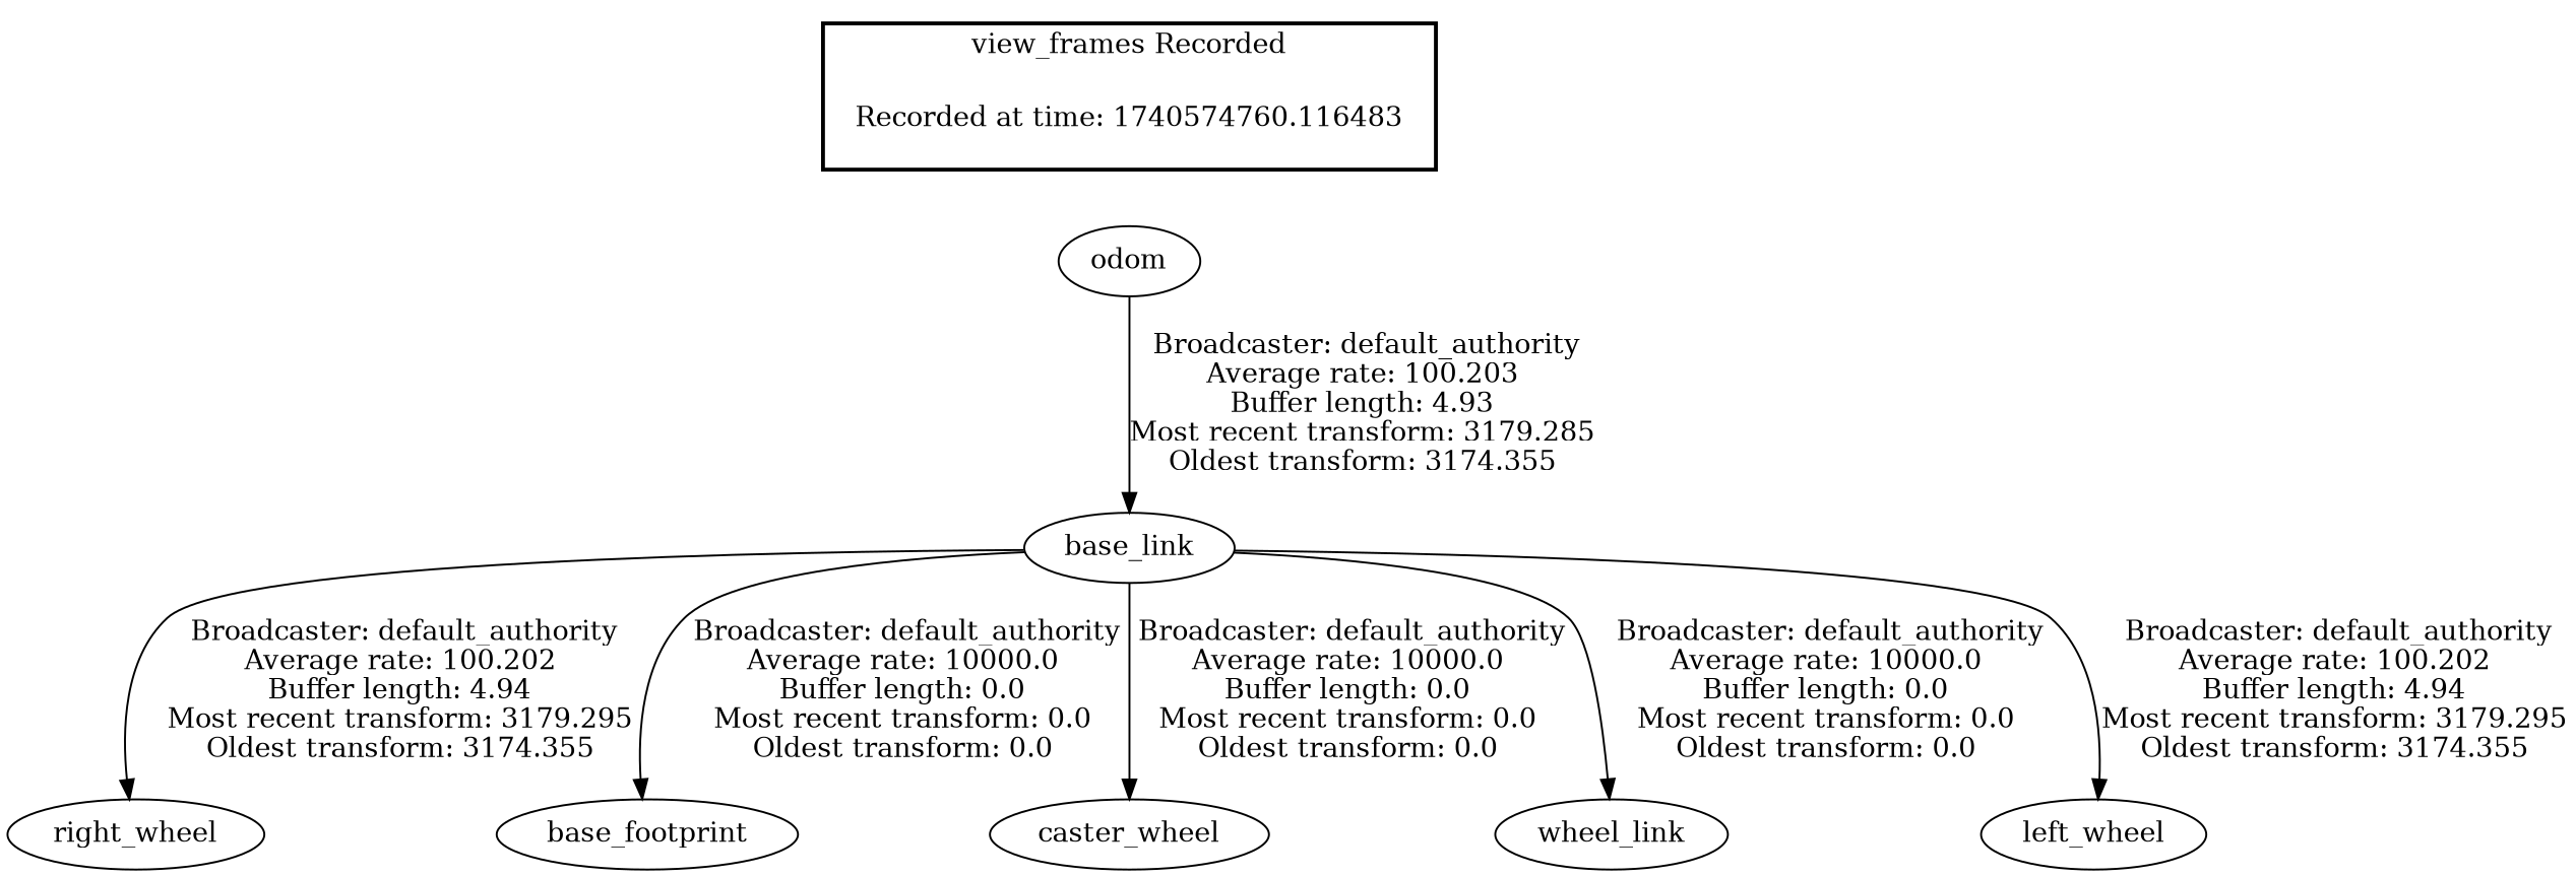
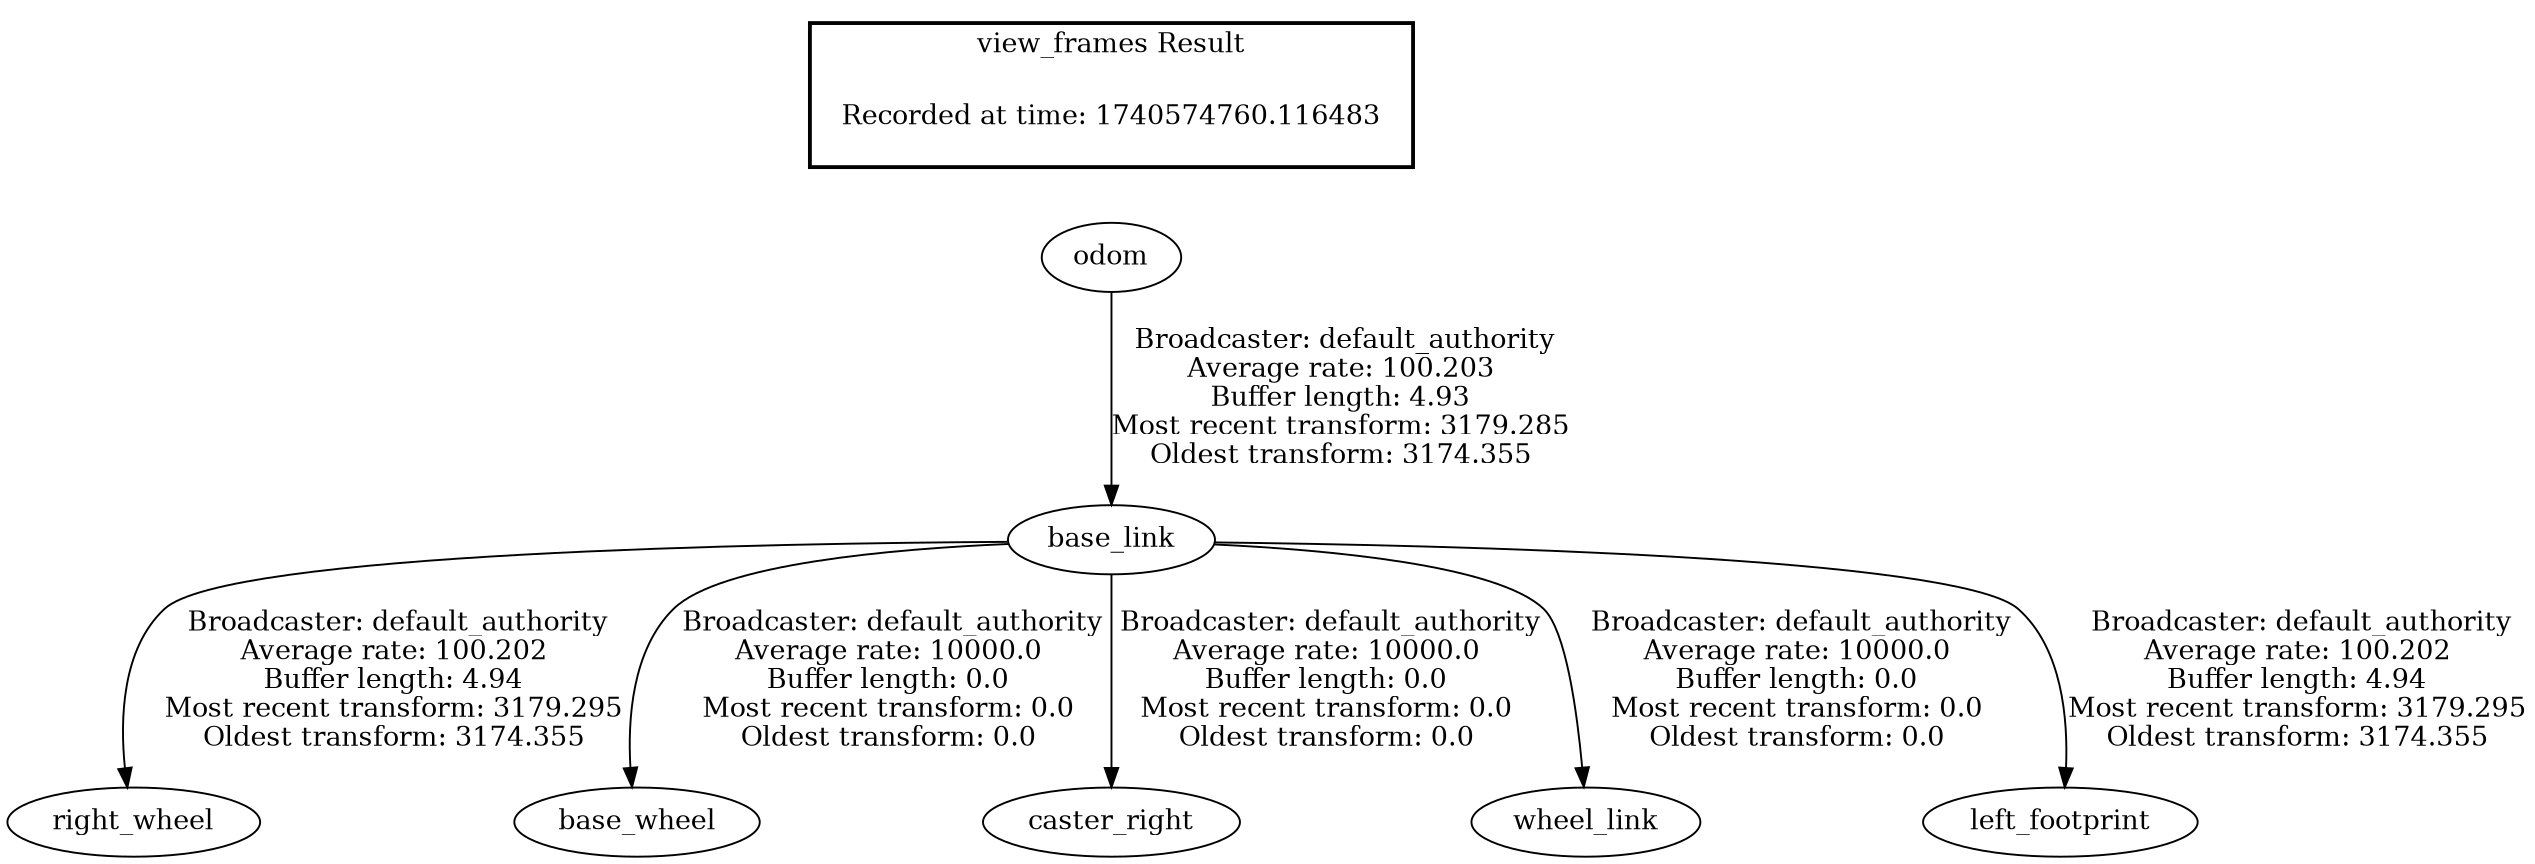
  digraph {
    "Recorded at time: 1740574760.116483" [shape=plaintext]
    odom
    base_link
    right_wheel
-   base_footprint
-   caster_wheel
+   base_footprint [label=base_wheel]
+   caster_wheel [label=caster_right]
    n7 [label=wheel_link]
-   left_wheel
+   left_wheel [label=left_footprint]
    subgraph cluster_1 {
      color=black
-     label="view_frames Recorded"
+     label="view_frames Result"
      style=bold
      "Recorded at time: 1740574760.116483"
    }
    "Recorded at time: 1740574760.116483" -> odom [style=invis]
    odom -> base_link [label=" Broadcaster: default_authority\nAverage rate: 100.203\nBuffer length: 4.93\nMost recent transform: 3179.285\nOldest transform: 3174.355\n"]
    base_link -> right_wheel [label=" Broadcaster: default_authority\nAverage rate: 100.202\nBuffer length: 4.94\nMost recent transform: 3179.295\nOldest transform: 3174.355\n"]
    base_link -> base_footprint [label=" Broadcaster: default_authority\nAverage rate: 10000.0\nBuffer length: 0.0\nMost recent transform: 0.0\nOldest transform: 0.0\n"]
    base_link -> caster_wheel [label=" Broadcaster: default_authority\nAverage rate: 10000.0\nBuffer length: 0.0\nMost recent transform: 0.0\nOldest transform: 0.0\n"]
    base_link -> n7 [label=" Broadcaster: default_authority\nAverage rate: 10000.0\nBuffer length: 0.0\nMost recent transform: 0.0\nOldest transform: 0.0\n"]
    base_link -> left_wheel [label=" Broadcaster: default_authority\nAverage rate: 100.202\nBuffer length: 4.94\nMost recent transform: 3179.295\nOldest transform: 3174.355\n"]
  }
